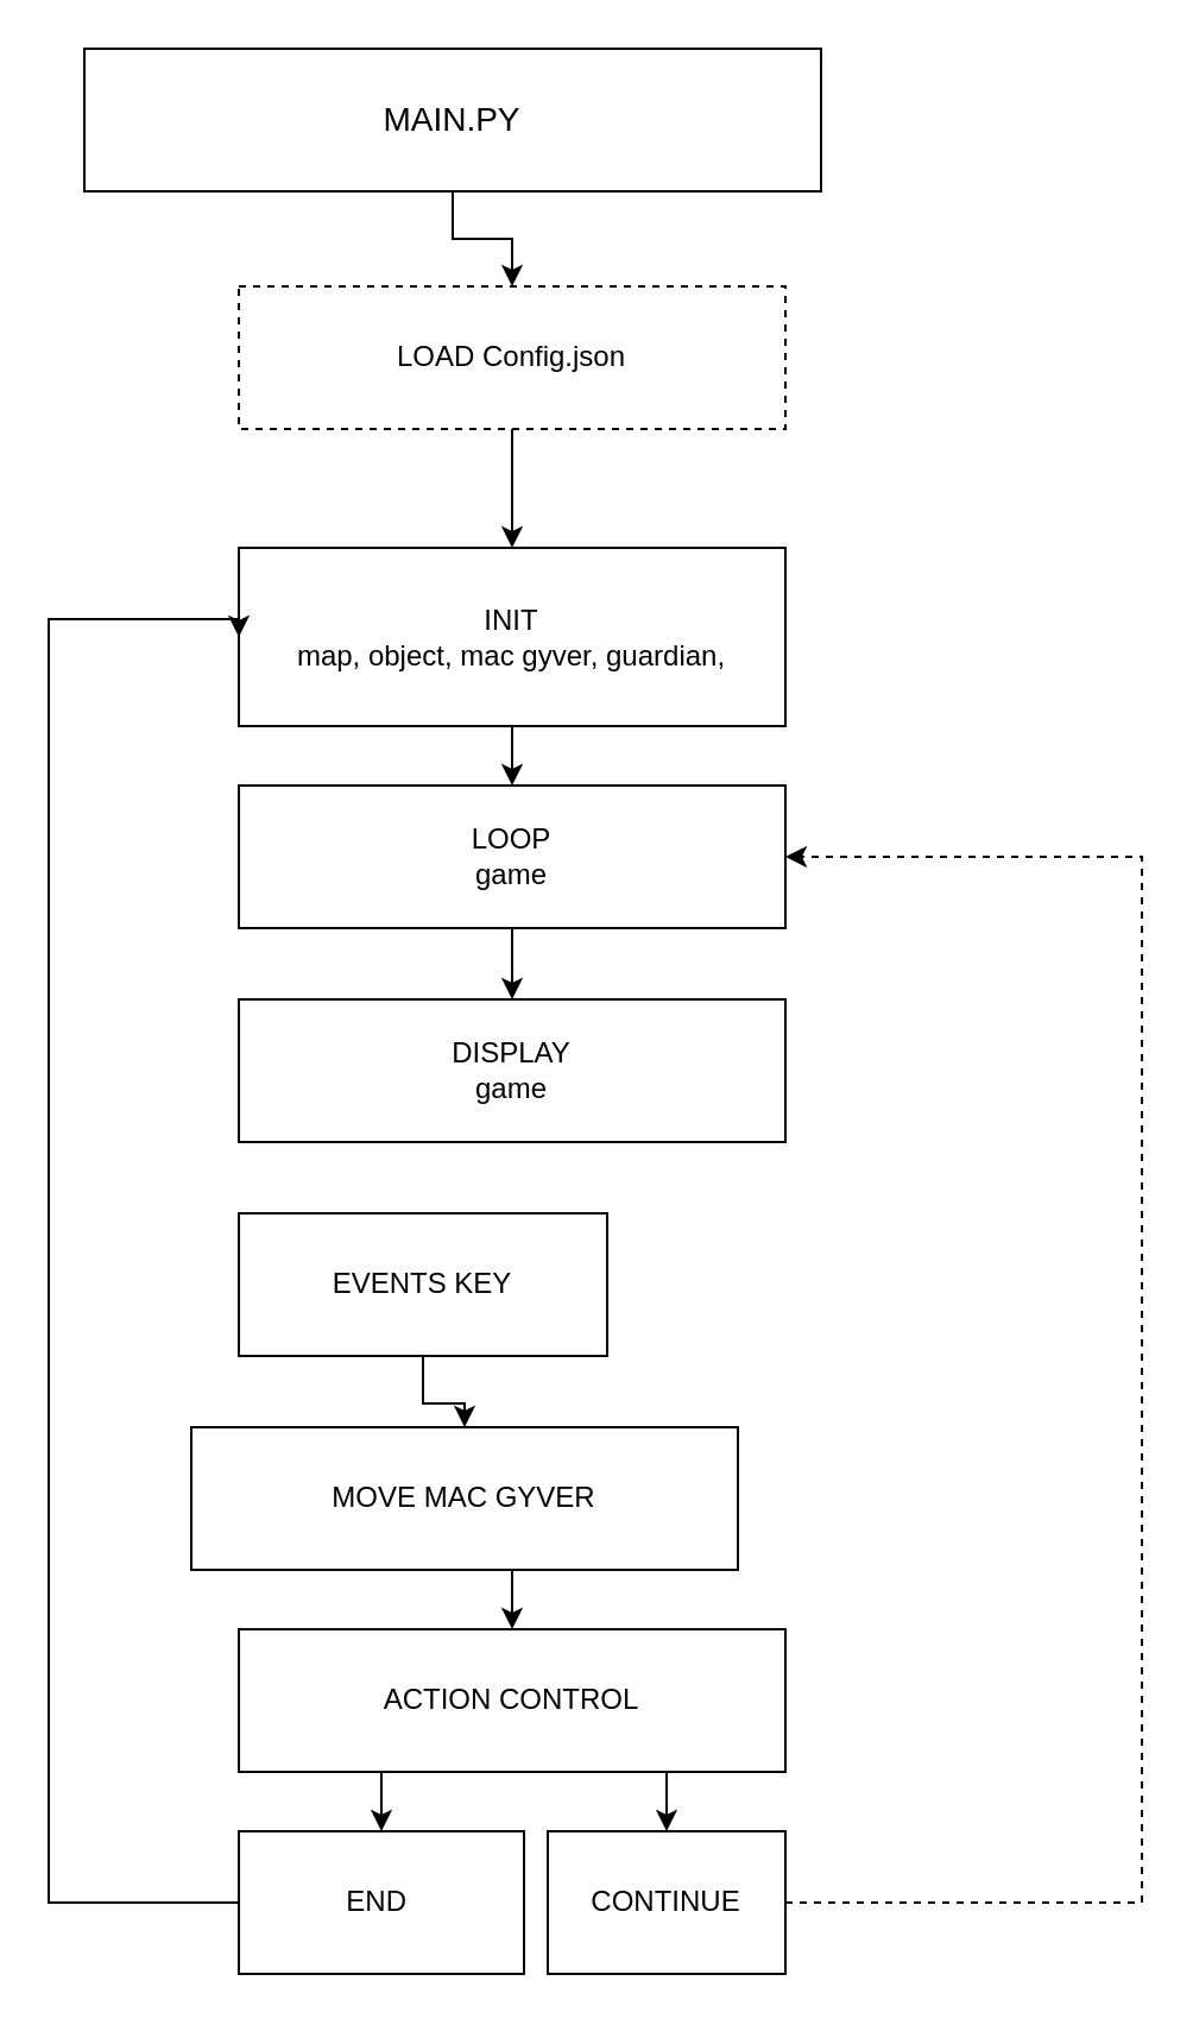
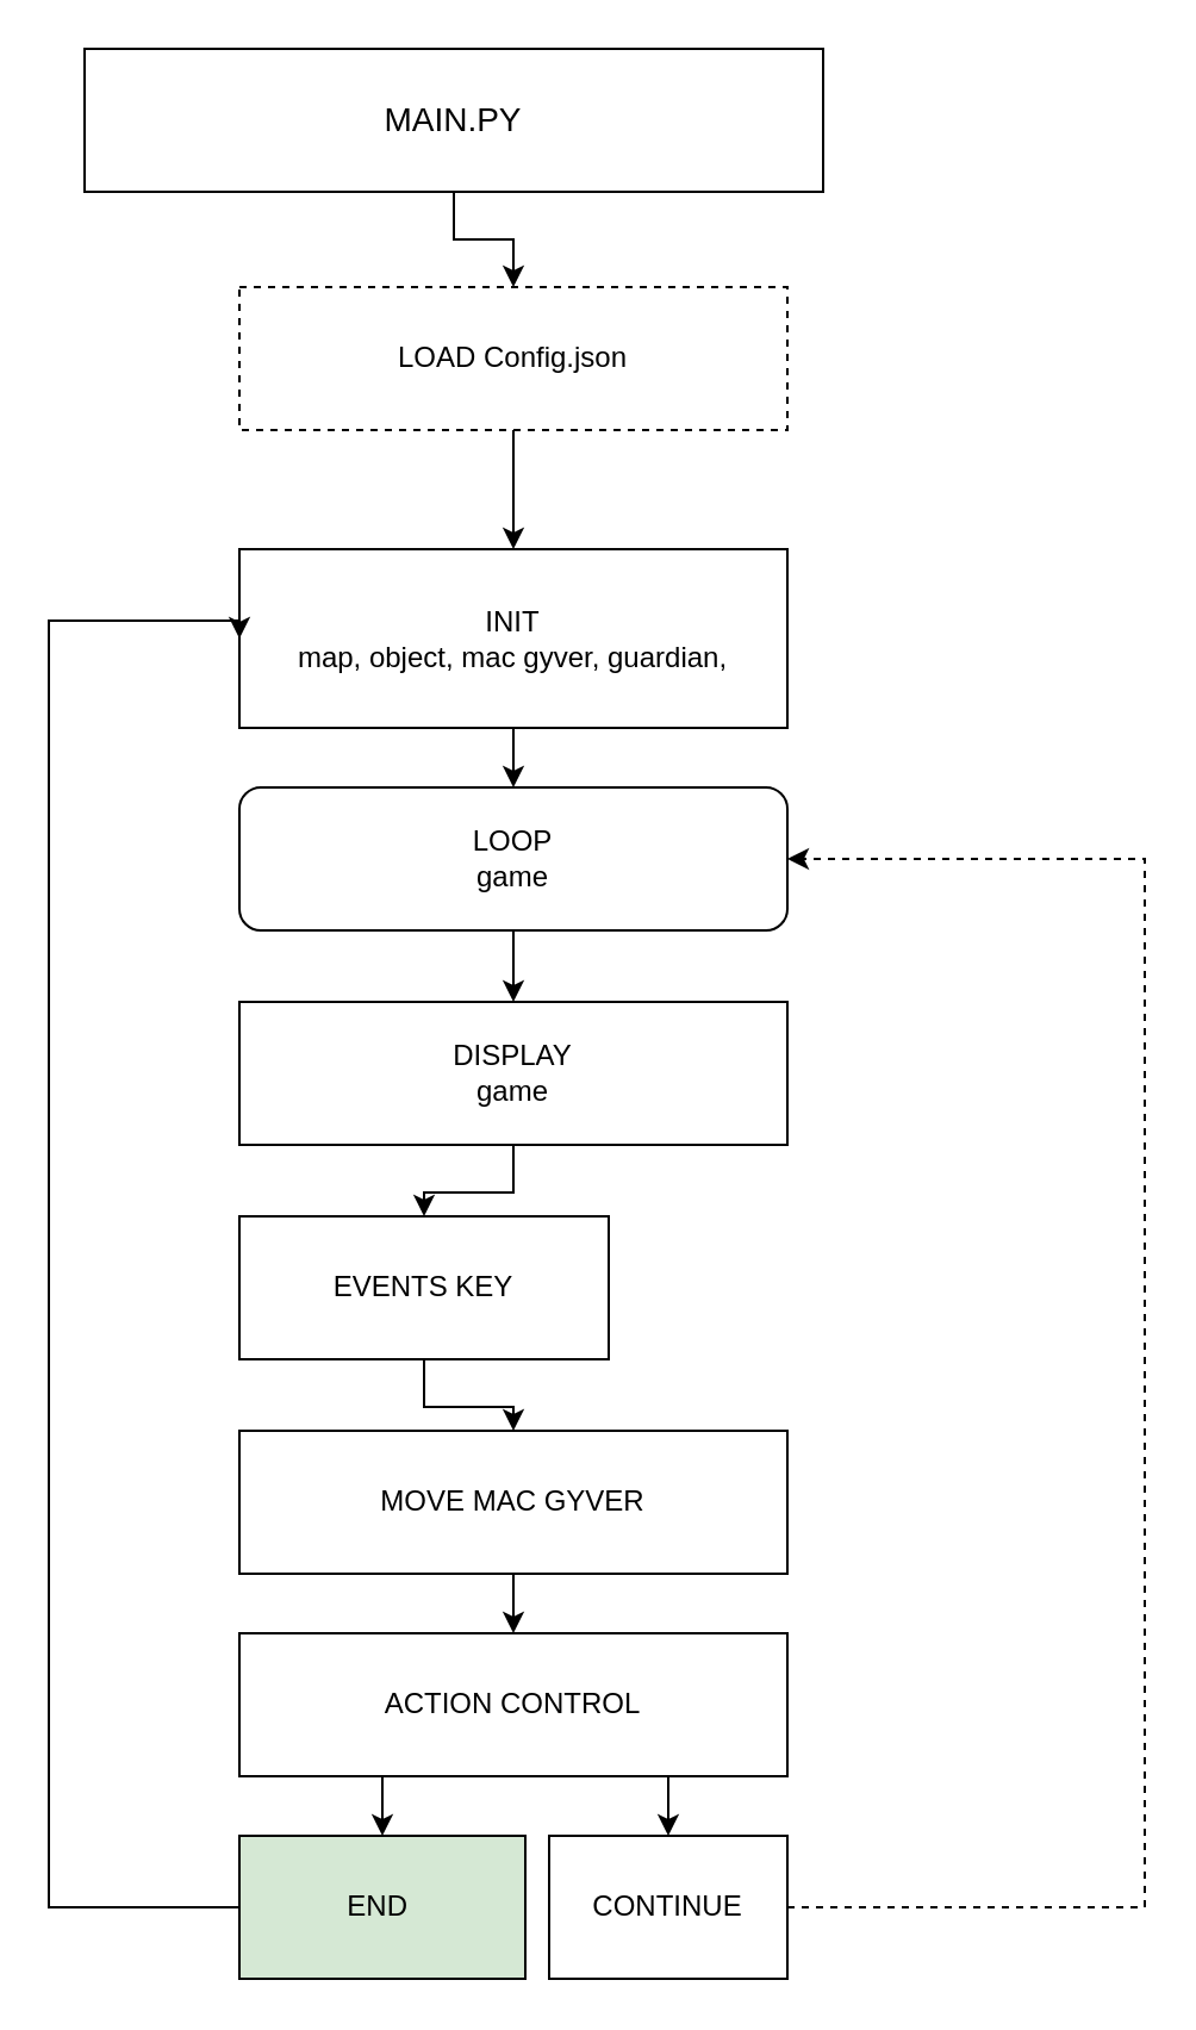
  <mxCell id="0" />
  <mxCell id="1" parent="0" />
  <mxCell id="2" style="edgeStyle=orthogonalEdgeStyle;rounded=0;orthogonalLoop=1;jettySize=auto;html=1;exitX=0.5;exitY=1;exitDx=0;exitDy=0;entryX=0.5;entryY=0;entryDx=0;entryDy=0;" edge="1" parent="1" source="3" target="5"><mxGeometry relative="1" as="geometry" /></mxCell>
  <mxCell id="3" value="&lt;font style=&quot;font-size: 14px&quot;&gt;MAIN.PY&lt;/font&gt;" style="rounded=0;whiteSpace=wrap;html=1;" vertex="1" parent="1"><mxGeometry x="35" y="20" width="310" height="60" as="geometry" /></mxCell>
  <mxCell id="4" value="" style="edgeStyle=orthogonalEdgeStyle;rounded=0;orthogonalLoop=1;jettySize=auto;html=1;" edge="1" parent="1" source="5" target="7"><mxGeometry relative="1" as="geometry" /></mxCell>
  <mxCell id="5" value="LOAD Config.json" style="rounded=0;whiteSpace=wrap;html=1;dashed=1;" vertex="1" parent="1"><mxGeometry x="100" y="120" width="230" height="60" as="geometry" /></mxCell>
  <mxCell id="6" style="edgeStyle=orthogonalEdgeStyle;rounded=0;orthogonalLoop=1;jettySize=auto;html=1;exitX=0.5;exitY=1;exitDx=0;exitDy=0;" edge="1" parent="1" source="7" target="9"><mxGeometry relative="1" as="geometry" /></mxCell>
  <mxCell id="7" value="INIT&lt;br&gt;&amp;nbsp;map, object, mac gyver, guardian,&amp;nbsp;" style="rounded=0;whiteSpace=wrap;html=1;" vertex="1" parent="1"><mxGeometry x="100" y="230" width="230" height="75" as="geometry" /></mxCell>
  <mxCell id="8" style="edgeStyle=orthogonalEdgeStyle;rounded=0;orthogonalLoop=1;jettySize=auto;html=1;entryX=0.5;entryY=0;entryDx=0;entryDy=0;" edge="1" parent="1" source="9" target="11"><mxGeometry relative="1" as="geometry" /></mxCell>
- <mxCell id="9" value="LOOP&lt;br&gt;game" style="rounded=0;whiteSpace=wrap;html=1;" vertex="1" parent="1"><mxGeometry x="100" y="330" width="230" height="60" as="geometry" /></mxCell>
+ <mxCell id="9" value="LOOP&lt;br&gt;game" style="whiteSpace=wrap;html=1;rounded=1;" vertex="1" parent="1"><mxGeometry x="100" y="330" width="230" height="60" as="geometry" /></mxCell>
+ <mxCell id="10" value="" style="edgeStyle=orthogonalEdgeStyle;rounded=0;orthogonalLoop=1;jettySize=auto;html=1;" edge="1" parent="1" source="11" target="13"><mxGeometry relative="1" as="geometry" /></mxCell>
  <mxCell id="11" value="DISPLAY&lt;br&gt;game" style="rounded=0;whiteSpace=wrap;html=1;" vertex="1" parent="1"><mxGeometry x="100" y="420" width="230" height="60" as="geometry" /></mxCell>
  <mxCell id="12" value="" style="edgeStyle=orthogonalEdgeStyle;rounded=0;orthogonalLoop=1;jettySize=auto;html=1;" edge="1" parent="1" source="13" target="15"><mxGeometry relative="1" as="geometry" /></mxCell>
  <mxCell id="13" value="EVENTS KEY" style="rounded=0;whiteSpace=wrap;html=1;" vertex="1" parent="1"><mxGeometry x="100" y="510" width="155" height="60" as="geometry" /></mxCell>
  <mxCell id="14" style="edgeStyle=orthogonalEdgeStyle;rounded=0;orthogonalLoop=1;jettySize=auto;html=1;exitX=0.5;exitY=1;exitDx=0;exitDy=0;entryX=0.5;entryY=0;entryDx=0;entryDy=0;" edge="1" parent="1" source="15" target="18"><mxGeometry relative="1" as="geometry" /></mxCell>
- <mxCell id="15" value="MOVE MAC GYVER" style="rounded=0;whiteSpace=wrap;html=1;" vertex="1" parent="1"><mxGeometry x="80" y="600" width="230" height="60" as="geometry" /></mxCell>
+ <mxCell id="15" value="MOVE MAC GYVER" style="rounded=0;whiteSpace=wrap;html=1;" vertex="1" parent="1"><mxGeometry x="100" y="600" width="230" height="60" as="geometry" /></mxCell>
  <mxCell id="16" style="edgeStyle=orthogonalEdgeStyle;rounded=0;orthogonalLoop=1;jettySize=auto;html=1;exitX=0.25;exitY=1;exitDx=0;exitDy=0;entryX=0.5;entryY=0;entryDx=0;entryDy=0;" edge="1" parent="1" source="18" target="20"><mxGeometry relative="1" as="geometry" /></mxCell>
  <mxCell id="17" style="edgeStyle=orthogonalEdgeStyle;rounded=0;orthogonalLoop=1;jettySize=auto;html=1;exitX=0.75;exitY=1;exitDx=0;exitDy=0;entryX=0.5;entryY=0;entryDx=0;entryDy=0;" edge="1" parent="1" source="18" target="22"><mxGeometry relative="1" as="geometry" /></mxCell>
  <mxCell id="18" value="ACTION CONTROL" style="rounded=0;whiteSpace=wrap;html=1;" vertex="1" parent="1"><mxGeometry x="100" y="685" width="230" height="60" as="geometry" /></mxCell>
  <mxCell id="19" style="edgeStyle=orthogonalEdgeStyle;rounded=0;orthogonalLoop=1;jettySize=auto;html=1;exitX=0;exitY=0.5;exitDx=0;exitDy=0;entryX=0;entryY=0.5;entryDx=0;entryDy=0;" edge="1" parent="1" source="20" target="7"><mxGeometry relative="1" as="geometry"><Array as="points"><mxPoint x="20" y="800" /><mxPoint x="20" y="260" /></Array></mxGeometry></mxCell>
- <mxCell id="20" value="END&amp;nbsp;" style="rounded=0;whiteSpace=wrap;html=1;" vertex="1" parent="1"><mxGeometry x="100" y="770" width="120" height="60" as="geometry" /></mxCell>
+ <mxCell id="20" value="END&amp;nbsp;" style="rounded=0;whiteSpace=wrap;html=1;fillColor=#d5e8d4;" vertex="1" parent="1"><mxGeometry x="100" y="770" width="120" height="60" as="geometry" /></mxCell>
  <mxCell id="21" style="edgeStyle=orthogonalEdgeStyle;rounded=0;orthogonalLoop=1;jettySize=auto;html=1;exitX=1;exitY=0.5;exitDx=0;exitDy=0;entryX=1;entryY=0.5;entryDx=0;entryDy=0;dashed=1;" edge="1" parent="1" source="22" target="9"><mxGeometry relative="1" as="geometry"><Array as="points"><mxPoint x="480" y="800" /><mxPoint x="480" y="360" /></Array></mxGeometry></mxCell>
  <mxCell id="22" value="CONTINUE" style="rounded=0;whiteSpace=wrap;html=1;" vertex="1" parent="1"><mxGeometry x="230" y="770" width="100" height="60" as="geometry" /></mxCell>
